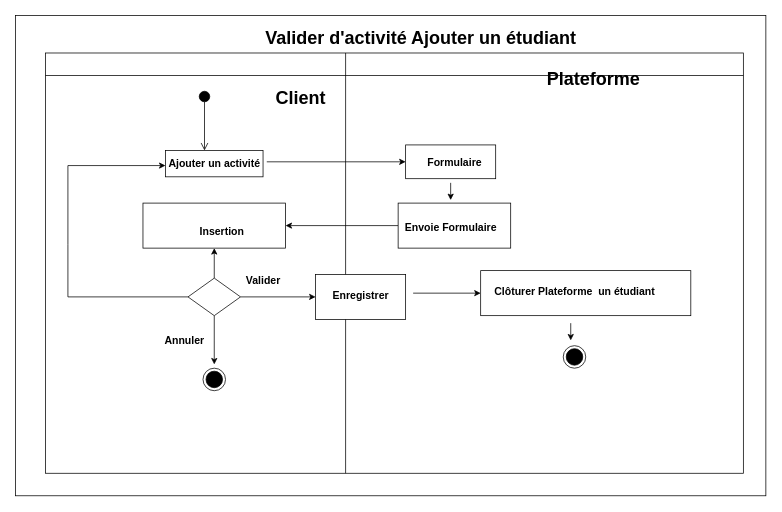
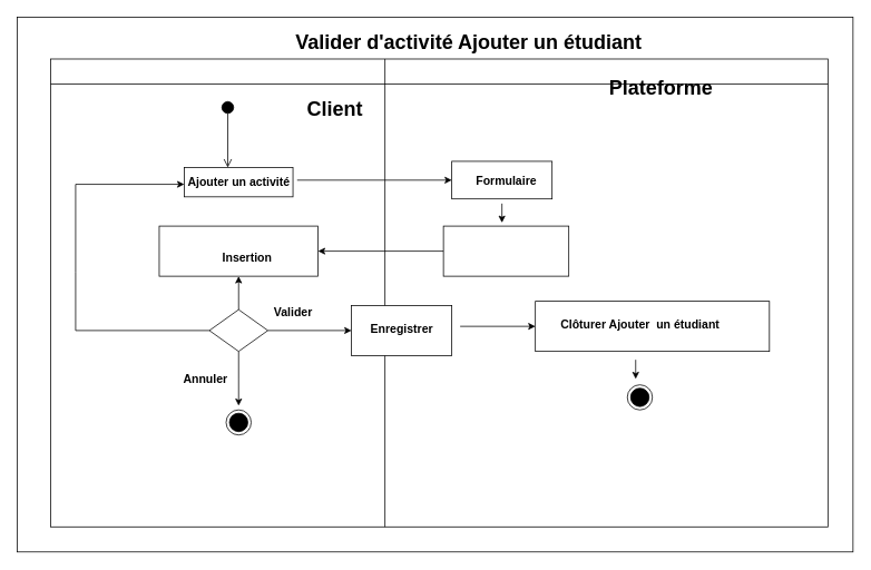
  <mxCell id="0" />
  <mxCell id="1" parent="0" />
  <mxCell id="2" value="" style="rounded=0;whiteSpace=wrap;html=1;" vertex="1" parent="1"><mxGeometry x="20" y="20" width="1000" height="640" as="geometry" /></mxCell>
  <mxCell id="3" value="" style="shape=internalStorage;whiteSpace=wrap;html=1;backgroundOutline=1;dx=400;dy=30;" vertex="1" parent="1"><mxGeometry x="60" y="70" width="930" height="560" as="geometry" /></mxCell>
  <mxCell id="4" value="Valider d'activité Ajouter un étudiant" style="text;strokeColor=none;fillColor=none;html=1;fontSize=24;fontStyle=1;verticalAlign=middle;align=center;" vertex="1" parent="1"><mxGeometry x="470" y="30" width="180" height="40" as="geometry" /></mxCell>
  <mxCell id="5" value="Client" style="text;strokeColor=none;fillColor=none;html=1;fontSize=24;fontStyle=1;verticalAlign=middle;align=center;" vertex="1" parent="1"><mxGeometry x="310" y="110" width="180" height="40" as="geometry" /></mxCell>
  <mxCell id="6" value="Plateforme" style="text;strokeColor=none;fillColor=none;html=1;fontSize=24;fontStyle=1;verticalAlign=middle;align=center;" vertex="1" parent="1"><mxGeometry x="700" y="85" width="180" height="40" as="geometry" /></mxCell>
  <mxCell id="7" value="" style="html=1;verticalAlign=bottom;startArrow=circle;startFill=1;endArrow=open;startSize=6;endSize=8;curved=0;rounded=0;" edge="1" parent="1"><mxGeometry x="-1" y="-40" width="80" relative="1" as="geometry"><mxPoint x="272" y="120" as="sourcePoint" /><mxPoint x="272" y="200" as="targetPoint" /><mxPoint as="offset" /></mxGeometry></mxCell>
  <mxCell id="8" value="" style="rounded=0;whiteSpace=wrap;html=1;" vertex="1" parent="1"><mxGeometry x="220" y="200" width="130" height="35" as="geometry" /></mxCell>
  <mxCell id="9" value="" style="edgeStyle=orthogonalEdgeStyle;rounded=0;orthogonalLoop=1;jettySize=auto;html=1;" edge="1" parent="1" source="10" target="11"><mxGeometry relative="1" as="geometry" /></mxCell>
  <mxCell id="10" value="&lt;font style=&quot;font-size: 14px;&quot;&gt;Ajouter un activité&lt;/font&gt;" style="text;strokeColor=none;fillColor=none;html=1;fontSize=24;fontStyle=1;verticalAlign=middle;align=center;" vertex="1" parent="1"><mxGeometry x="215" y="195" width="140" height="40" as="geometry" /></mxCell>
  <mxCell id="11" value="" style="whiteSpace=wrap;html=1;" vertex="1" parent="1"><mxGeometry x="540" y="192.5" width="120" height="45" as="geometry" /></mxCell>
  <mxCell id="12" value="&lt;font style=&quot;font-size: 14px;&quot;&gt;Formulaire&lt;/font&gt;" style="text;strokeColor=none;fillColor=none;html=1;fontSize=24;fontStyle=1;verticalAlign=middle;align=center;" vertex="1" parent="1"><mxGeometry x="535" y="192.5" width="140" height="40" as="geometry" /></mxCell>
  <mxCell id="13" style="edgeStyle=orthogonalEdgeStyle;rounded=0;orthogonalLoop=1;jettySize=auto;html=1;exitX=0;exitY=0.5;exitDx=0;exitDy=0;" edge="1" parent="1" source="17"><mxGeometry relative="1" as="geometry"><mxPoint x="220" y="220" as="targetPoint" /><Array as="points"><mxPoint x="90" y="325" /><mxPoint x="90" y="220" /><mxPoint x="215" y="220" /></Array></mxGeometry></mxCell>
  <mxCell id="14" value="" style="edgeStyle=orthogonalEdgeStyle;rounded=0;orthogonalLoop=1;jettySize=auto;html=1;" edge="1" parent="1" source="17" target="18"><mxGeometry relative="1" as="geometry" /></mxCell>
  <mxCell id="15" value="" style="edgeStyle=orthogonalEdgeStyle;rounded=0;orthogonalLoop=1;jettySize=auto;html=1;" edge="1" parent="1" source="17"><mxGeometry relative="1" as="geometry"><mxPoint x="285" y="485" as="targetPoint" /></mxGeometry></mxCell>
  <mxCell id="16" value="" style="edgeStyle=orthogonalEdgeStyle;rounded=0;orthogonalLoop=1;jettySize=auto;html=1;" edge="1" parent="1" source="17" target="25"><mxGeometry relative="1" as="geometry" /></mxCell>
  <mxCell id="17" value="" style="rhombus;whiteSpace=wrap;html=1;" vertex="1" parent="1"><mxGeometry x="250" y="370" width="70" height="50" as="geometry" /></mxCell>
  <mxCell id="18" value="" style="whiteSpace=wrap;html=1;" vertex="1" parent="1"><mxGeometry x="190" y="270" width="190" height="60" as="geometry" /></mxCell>
  <mxCell id="19" value="" style="edgeStyle=orthogonalEdgeStyle;rounded=0;orthogonalLoop=1;jettySize=auto;html=1;entryX=1;entryY=0.5;entryDx=0;entryDy=0;" edge="1" parent="1" source="20" target="18"><mxGeometry relative="1" as="geometry"><mxPoint x="450" y="300" as="targetPoint" /></mxGeometry></mxCell>
  <mxCell id="20" value="" style="whiteSpace=wrap;html=1;" vertex="1" parent="1"><mxGeometry x="530" y="270" width="150" height="60" as="geometry" /></mxCell>
- <mxCell id="21" value="&lt;font style=&quot;font-size: 14px;&quot;&gt;Envoie Formulaire&lt;/font&gt;" style="text;strokeColor=none;fillColor=none;html=1;fontSize=24;fontStyle=1;verticalAlign=middle;align=center;" vertex="1" parent="1"><mxGeometry x="530" y="280" width="140" height="40" as="geometry" /></mxCell>
  <mxCell id="22" value="&lt;font style=&quot;font-size: 14px;&quot;&gt;Insertion&lt;/font&gt;" style="text;strokeColor=none;fillColor=none;html=1;fontSize=24;fontStyle=1;verticalAlign=middle;align=center;" vertex="1" parent="1"><mxGeometry x="225" y="285" width="140" height="40" as="geometry" /></mxCell>
  <mxCell id="23" value="" style="ellipse;html=1;shape=endState;fillColor=#000000;strokeColor=#000000;" vertex="1" parent="1"><mxGeometry x="270" y="490" width="30" height="30" as="geometry" /></mxCell>
  <mxCell id="24" value="&lt;font style=&quot;font-size: 14px;&quot;&gt;Annuler&lt;/font&gt;" style="text;strokeColor=none;fillColor=none;html=1;fontSize=24;fontStyle=1;verticalAlign=middle;align=center;" vertex="1" parent="1"><mxGeometry x="175" y="430" width="140" height="40" as="geometry" /></mxCell>
  <mxCell id="25" value="" style="whiteSpace=wrap;html=1;" vertex="1" parent="1"><mxGeometry x="420" y="365" width="120" height="60" as="geometry" /></mxCell>
  <mxCell id="26" value="&lt;font style=&quot;font-size: 14px;&quot;&gt;Valider&lt;/font&gt;" style="text;strokeColor=none;fillColor=none;html=1;fontSize=24;fontStyle=1;verticalAlign=middle;align=center;" vertex="1" parent="1"><mxGeometry x="280" y="350" width="140" height="40" as="geometry" /></mxCell>
  <mxCell id="27" value="" style="edgeStyle=orthogonalEdgeStyle;rounded=0;orthogonalLoop=1;jettySize=auto;html=1;" edge="1" parent="1" source="28" target="29"><mxGeometry relative="1" as="geometry" /></mxCell>
  <mxCell id="28" value="&lt;font style=&quot;font-size: 14px;&quot;&gt;Enregistrer&lt;/font&gt;" style="text;strokeColor=none;fillColor=none;html=1;fontSize=24;fontStyle=1;verticalAlign=middle;align=center;" vertex="1" parent="1"><mxGeometry x="410" y="370" width="140" height="40" as="geometry" /></mxCell>
  <mxCell id="29" value="" style="whiteSpace=wrap;html=1;" vertex="1" parent="1"><mxGeometry x="640" y="360" width="280" height="60" as="geometry" /></mxCell>
  <mxCell id="30" value="" style="edgeStyle=orthogonalEdgeStyle;rounded=0;orthogonalLoop=1;jettySize=auto;html=1;" edge="1" parent="1"><mxGeometry relative="1" as="geometry"><mxPoint x="760" y="430" as="sourcePoint" /><mxPoint x="760" y="453" as="targetPoint" /></mxGeometry></mxCell>
- <mxCell id="31" value="&lt;font style=&quot;font-size: 14px;&quot;&gt;Clôturer Plateforme&amp;nbsp; un étudiant&lt;/font&gt;" style="text;strokeColor=none;fillColor=none;html=1;fontSize=24;fontStyle=1;verticalAlign=middle;align=center;" vertex="1" parent="1"><mxGeometry x="610" y="365" width="310" height="40" as="geometry" /></mxCell>
+ <mxCell id="31" value="&lt;font style=&quot;font-size: 14px;&quot;&gt;Clôturer Ajouter&amp;nbsp; un étudiant&lt;/font&gt;" style="text;strokeColor=none;fillColor=none;html=1;fontSize=24;fontStyle=1;verticalAlign=middle;align=center;" vertex="1" parent="1"><mxGeometry x="610" y="365" width="310" height="40" as="geometry" /></mxCell>
  <mxCell id="32" value="" style="ellipse;html=1;shape=endState;fillColor=#000000;strokeColor=#000000;" vertex="1" parent="1"><mxGeometry x="750" y="460" width="30" height="30" as="geometry" /></mxCell>
  <mxCell id="33" value="" style="edgeStyle=orthogonalEdgeStyle;rounded=0;orthogonalLoop=1;jettySize=auto;html=1;" edge="1" parent="1"><mxGeometry relative="1" as="geometry"><mxPoint x="600" y="243" as="sourcePoint" /><mxPoint x="600" y="266" as="targetPoint" /></mxGeometry></mxCell>
